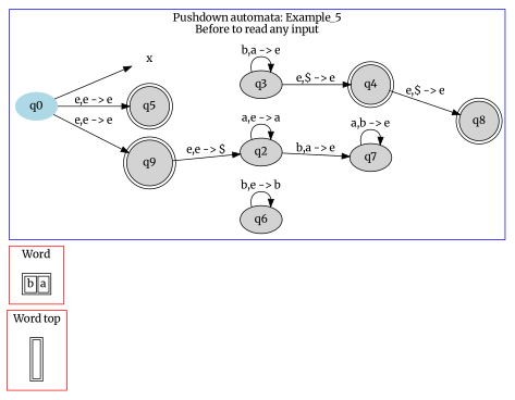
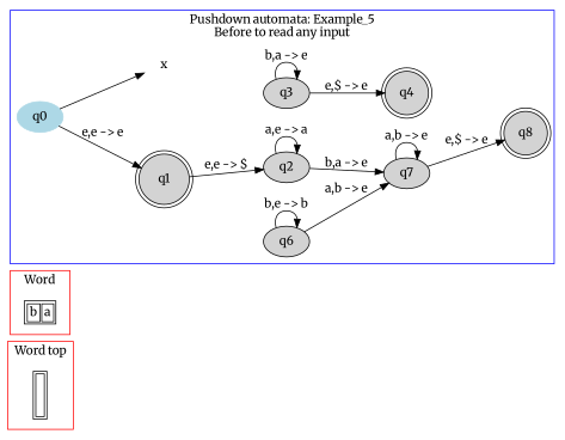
  digraph {
    fontname=Merriweather
    rankdir=LR
    node [fontname=Merriweather style=filled]
    edge [fontname=Merriweather]
    n1 [label=<<TABLE> <TR> <TD width="10" height="50"> </TD> </TR> </TABLE>> shape=plaintext style=""]
    n2 [label=<<TABLE> <TR> <TD><FONT>b</FONT></TD> <TD><FONT>a</FONT></TD> </TR> </TABLE>> shape=plaintext style=""]
    q0 [color=lightblue]
-   q1 [shape=doublecircle label=q9]
-   q5 [shape=doublecircle]
+   q1 [shape=doublecircle]
    q2
    q3
    q4 [shape=doublecircle]
    q6
    q7
    q8 [shape=doublecircle]
    x [color=white]
    subgraph cluster_1 {
      color=red
      label="Word top"
      n1
    }
    subgraph cluster_2 {
      color=red
      label=Word
      n2
    }
    subgraph cluster_3 {
      color=blue
      label="Pushdown automata: Example_5\nBefore to read any input"
      q0
      q1
-     q5
      q2
      q3
      q4
      q6
      q7
      q8
      x
    }
    q0 -> q1 [label="e,e -> e"]
-   q0 -> q5 [label="e,e -> e"]
    q0 -> x
    q1 -> q2 [label="e,e -> $"]
    q2 -> q2 [label="a,e -> a"]
    q2 -> q7 [label="b,a -> e"]
    q3 -> q3 [label="b,a -> e"]
    q3 -> q4 [label="e,$ -> e"]
    q6 -> q6 [label="b,e -> b"]
+   q6 -> q7 [label="a,b -> e"]
    q7 -> q7 [label="a,b -> e"]
-   q4 -> q8 [label="e,$ -> e"]
+   q7 -> q8 [label="e,$ -> e"]
  }
